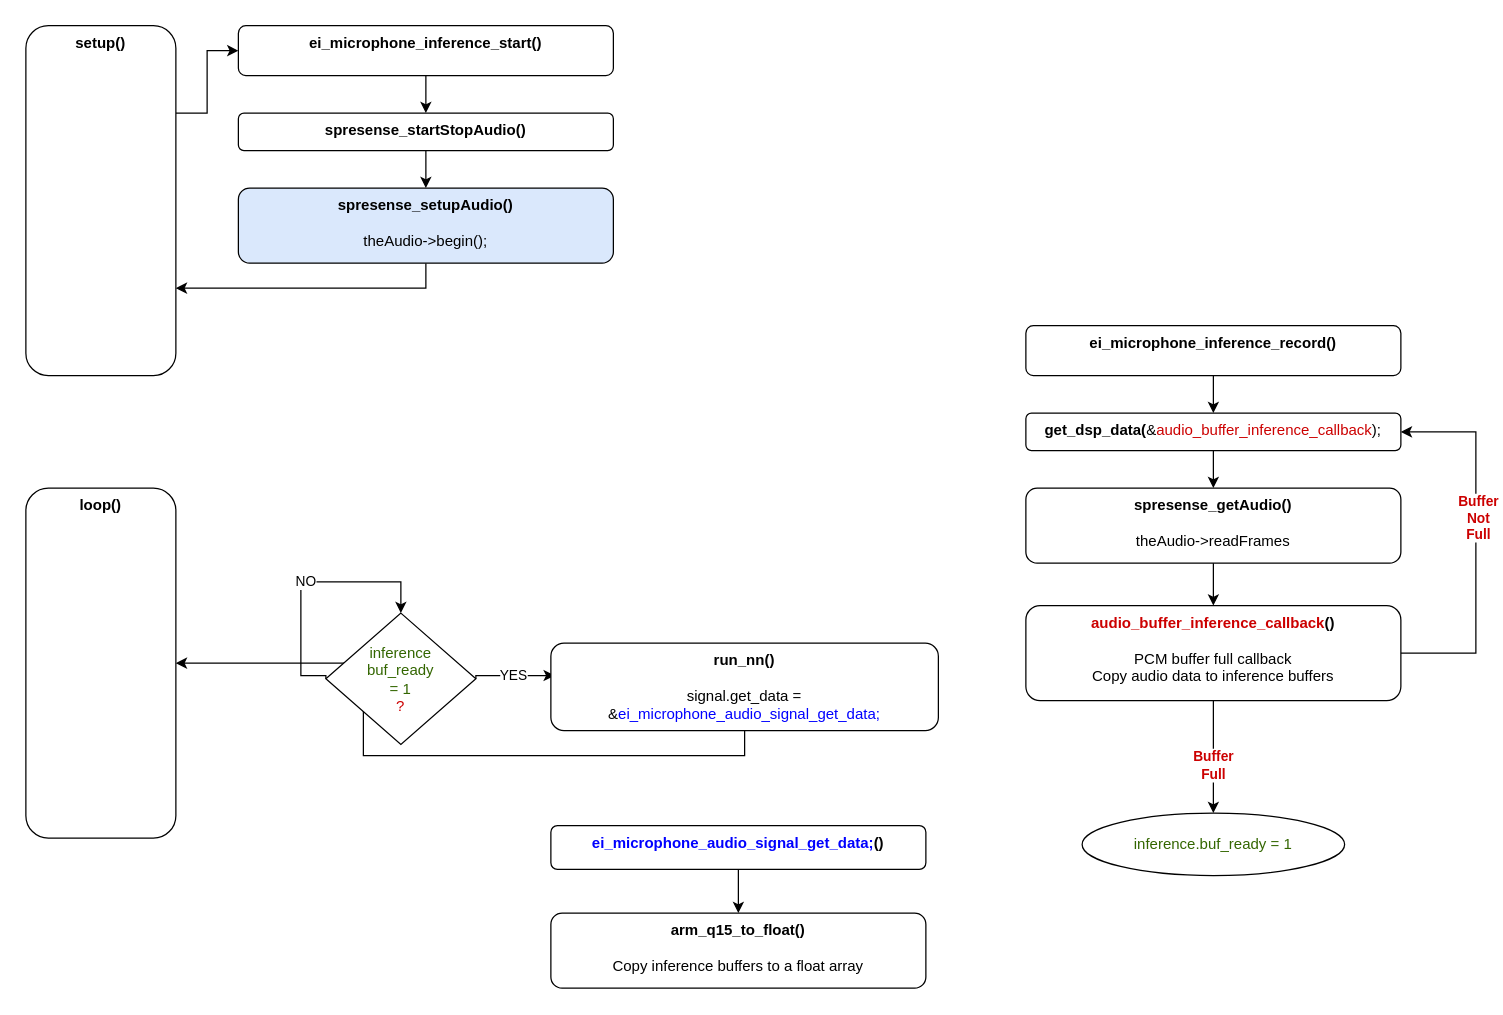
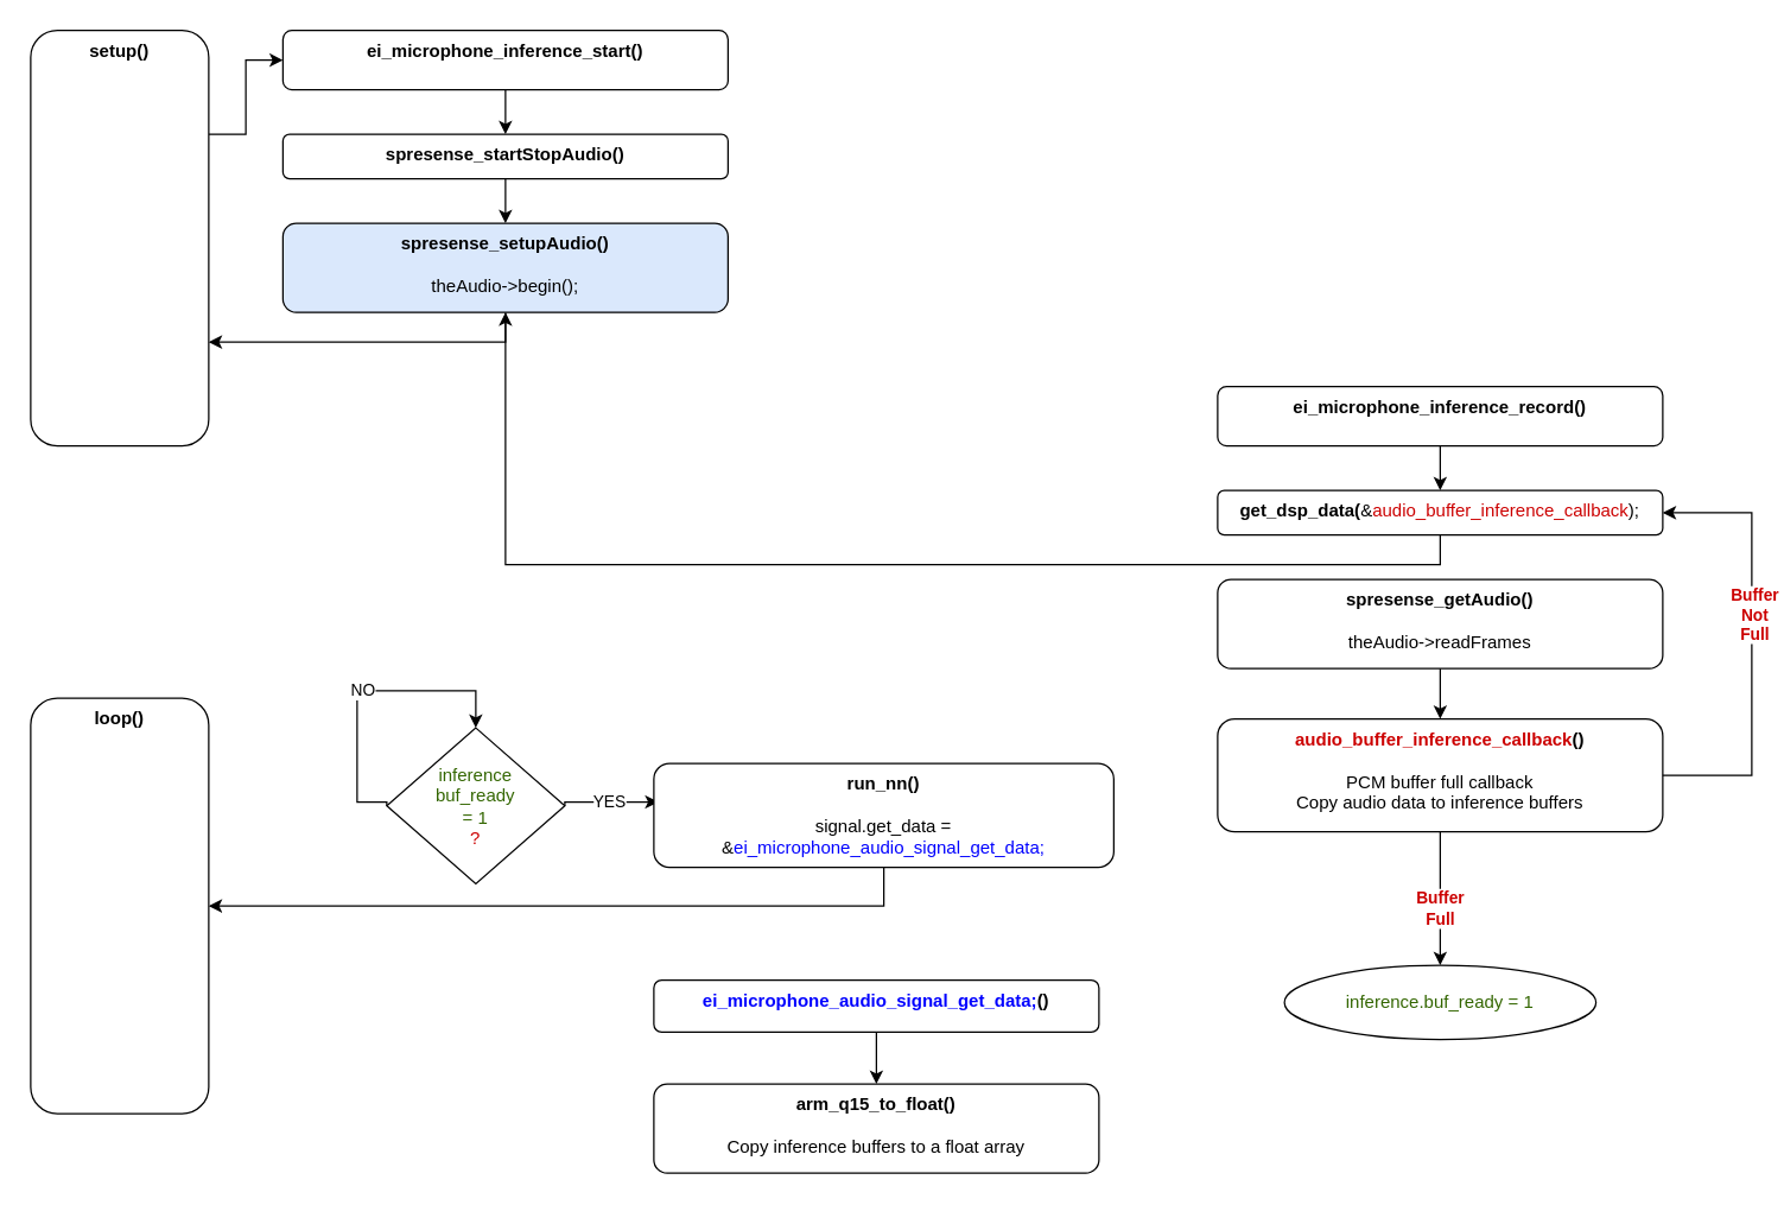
  <mxCell id="0" />
  <mxCell id="1" parent="0" />
  <mxCell id="2" style="edgeStyle=orthogonalEdgeStyle;rounded=0;orthogonalLoop=1;jettySize=auto;html=1;exitX=1;exitY=0.25;exitDx=0;exitDy=0;entryX=0;entryY=0.5;entryDx=0;entryDy=0;" parent="1" source="3" target="5" edge="1"><mxGeometry relative="1" as="geometry" /></mxCell>
  <mxCell id="3" value="&lt;b&gt;setup()&lt;/b&gt;" style="rounded=1;whiteSpace=wrap;html=1;verticalAlign=top;" parent="1" vertex="1"><mxGeometry x="20" width="120" height="280" as="geometry" y="20" /></mxCell>
  <mxCell id="4" style="edgeStyle=orthogonalEdgeStyle;rounded=0;orthogonalLoop=1;jettySize=auto;html=1;exitX=0.5;exitY=1;exitDx=0;exitDy=0;" parent="1" source="5" target="7" edge="1"><mxGeometry relative="1" as="geometry" /></mxCell>
  <mxCell id="5" value="&lt;b&gt;ei_microphone_inference_start()&lt;/b&gt;" style="rounded=1;whiteSpace=wrap;html=1;verticalAlign=top;" parent="1" vertex="1"><mxGeometry x="190" width="300" height="40" as="geometry" y="20" /></mxCell>
  <mxCell id="6" style="edgeStyle=orthogonalEdgeStyle;rounded=0;orthogonalLoop=1;jettySize=auto;html=1;exitX=0.5;exitY=1;exitDx=0;exitDy=0;entryX=0.5;entryY=0;entryDx=0;entryDy=0;" parent="1" source="7" target="9" edge="1"><mxGeometry relative="1" as="geometry" /></mxCell>
  <mxCell id="7" value="&lt;b&gt;spresense_startStopAudio()&lt;/b&gt;" style="rounded=1;whiteSpace=wrap;html=1;verticalAlign=top;" parent="1" vertex="1"><mxGeometry x="190" y="90" width="300" height="30" as="geometry" /></mxCell>
  <mxCell id="8" style="edgeStyle=orthogonalEdgeStyle;rounded=0;orthogonalLoop=1;jettySize=auto;html=1;exitX=0.5;exitY=1;exitDx=0;exitDy=0;entryX=1;entryY=0.75;entryDx=0;entryDy=0;" parent="1" source="9" target="3" edge="1"><mxGeometry relative="1" as="geometry" /></mxCell>
  <mxCell id="9" value="&lt;div&gt;&lt;b&gt;spresense_setupAudio()&lt;/b&gt;&lt;/div&gt;&lt;div&gt;&lt;br&gt;&lt;/div&gt;&lt;div&gt;theAudio-&amp;gt;begin();&lt;/div&gt;" style="rounded=1;whiteSpace=wrap;html=1;verticalAlign=top;fillColor=#dae8fc;" parent="1" vertex="1"><mxGeometry x="190" y="150" width="300" height="60" as="geometry" /></mxCell>
  <mxCell id="10" value="YES" style="edgeStyle=orthogonalEdgeStyle;rounded=0;orthogonalLoop=1;jettySize=auto;html=1;exitX=1;exitY=0.5;exitDx=0;exitDy=0;entryX=0.01;entryY=0.371;entryDx=0;entryDy=0;entryPerimeter=0;startArrow=none;" parent="1" source="27" target="13" edge="1"><mxGeometry relative="1" as="geometry"><Array as="points"><mxPoint x="400" y="540" /><mxPoint x="400" y="540" /></Array></mxGeometry></mxCell>
- <mxCell id="11" value="&lt;b&gt;loop()&lt;/b&gt;" style="rounded=1;whiteSpace=wrap;html=1;verticalAlign=top;" parent="1" vertex="1"><mxGeometry x="20" y="390" width="120" height="280" as="geometry" /></mxCell>
+ <mxCell id="11" value="&lt;b&gt;loop()&lt;/b&gt;" style="rounded=1;whiteSpace=wrap;html=1;verticalAlign=top;" parent="1" vertex="1"><mxGeometry x="20" y="470" width="120" height="280" as="geometry" /></mxCell>
  <mxCell id="12" style="edgeStyle=orthogonalEdgeStyle;rounded=0;orthogonalLoop=1;jettySize=auto;html=1;exitX=0.5;exitY=1;exitDx=0;exitDy=0;entryX=1;entryY=0.5;entryDx=0;entryDy=0;" parent="1" source="13" target="11" edge="1"><mxGeometry relative="1" as="geometry" /></mxCell>
  <mxCell id="13" value="&lt;div&gt;&lt;b&gt;run_nn()&lt;/b&gt;&lt;/div&gt;&lt;div&gt;&lt;br&gt;&lt;/div&gt;&lt;div&gt;signal.get_data = &amp;amp;&lt;font color=&quot;#0000ff&quot;&gt;ei_microphone_audio_signal_get_data;&lt;/font&gt;&lt;/div&gt;" style="rounded=1;whiteSpace=wrap;html=1;verticalAlign=top;" parent="1" vertex="1"><mxGeometry x="440" y="514" width="310" height="70" as="geometry" /></mxCell>
  <mxCell id="14" value="&lt;b&gt;&lt;span style=&quot;color: rgb(204, 0, 0);&quot;&gt;audio_buffer_inference_callback&lt;/span&gt;&lt;span style=&quot;background-color: initial;&quot;&gt;()&lt;/span&gt;&lt;/b&gt;&lt;span style=&quot;color: rgb(204, 0, 0);&quot;&gt;&lt;br&gt;&lt;/span&gt;&lt;div&gt;&lt;br&gt;&lt;/div&gt;&lt;div&gt;PCM buffer full callback&lt;/div&gt;&lt;div&gt;Copy audio data to inference buffers&lt;/div&gt;&lt;div&gt;&lt;br&gt;&lt;/div&gt;" style="rounded=1;whiteSpace=wrap;html=1;verticalAlign=top;" parent="1" vertex="1"><mxGeometry x="820" y="484" width="300" height="76" as="geometry" /></mxCell>
  <mxCell id="15" style="edgeStyle=orthogonalEdgeStyle;rounded=0;orthogonalLoop=1;jettySize=auto;html=1;exitX=0.5;exitY=1;exitDx=0;exitDy=0;entryX=0.5;entryY=0;entryDx=0;entryDy=0;" parent="1" source="16" target="18" edge="1"><mxGeometry relative="1" as="geometry" /></mxCell>
  <mxCell id="16" value="&lt;div&gt;&lt;b&gt;ei_microphone_inference_record()&lt;/b&gt;&lt;/div&gt;" style="rounded=1;whiteSpace=wrap;html=1;verticalAlign=top;" parent="1" vertex="1"><mxGeometry x="820" y="260" width="300" height="40" as="geometry" /></mxCell>
- <mxCell id="17" style="edgeStyle=orthogonalEdgeStyle;rounded=0;orthogonalLoop=1;jettySize=auto;html=1;exitX=0.5;exitY=1;exitDx=0;exitDy=0;entryX=0.5;entryY=0;entryDx=0;entryDy=0;" parent="1" source="18" target="19" edge="1"><mxGeometry relative="1" as="geometry" /></mxCell>
+ <mxCell id="17" style="edgeStyle=orthogonalEdgeStyle;rounded=0;orthogonalLoop=1;jettySize=auto;html=1;exitX=0.5;exitY=1;exitDx=0;exitDy=0;" parent="1" source="18" target="9" edge="1"><mxGeometry relative="1" as="geometry" /></mxCell>
  <mxCell id="18" value="&lt;div&gt;&lt;span style=&quot;background-color: initial;&quot;&gt;&lt;b&gt;get_dsp_data(&lt;/b&gt;&amp;amp;&lt;font color=&quot;#cc0000&quot;&gt;audio_buffer_inference_callback&lt;/font&gt;);&lt;/span&gt;&lt;/div&gt;" style="rounded=1;whiteSpace=wrap;html=1;verticalAlign=top;" parent="1" vertex="1"><mxGeometry x="820" y="330" width="300" height="30" as="geometry" /></mxCell>
  <mxCell id="19" value="&lt;div&gt;&lt;span style=&quot;background-color: initial;&quot;&gt;&lt;b&gt;spresense_getAudio()&lt;/b&gt;&lt;/span&gt;&lt;br&gt;&lt;/div&gt;&lt;div&gt;&lt;span style=&quot;background-color: initial;&quot;&gt;&lt;br&gt;&lt;/span&gt;&lt;/div&gt;&lt;div&gt;theAudio-&amp;gt;readFrames&lt;/div&gt;" style="rounded=1;whiteSpace=wrap;html=1;verticalAlign=top;" parent="1" vertex="1"><mxGeometry x="820" y="390" width="300" height="60" as="geometry" /></mxCell>
  <mxCell id="20" style="edgeStyle=orthogonalEdgeStyle;rounded=0;orthogonalLoop=1;jettySize=auto;html=1;exitX=0.5;exitY=1;exitDx=0;exitDy=0;entryX=0.5;entryY=0;entryDx=0;entryDy=0;" parent="1" source="21" target="22" edge="1"><mxGeometry relative="1" as="geometry" /></mxCell>
  <mxCell id="21" value="&lt;div&gt;&lt;b&gt;&lt;span style=&quot;color: rgb(0, 0, 255); background-color: initial;&quot;&gt;ei_microphone_audio_signal_get_data;&lt;/span&gt;()&lt;/b&gt;&lt;/div&gt;" style="rounded=1;whiteSpace=wrap;html=1;verticalAlign=top;" parent="1" vertex="1"><mxGeometry x="440" y="660" width="300" height="35" as="geometry" /></mxCell>
  <mxCell id="22" value="&lt;div&gt;&lt;div&gt;&lt;span style=&quot;background-color: initial;&quot;&gt;&lt;b&gt;arm_q15_to_float()&lt;/b&gt;&lt;/span&gt;&lt;br&gt;&lt;/div&gt;&lt;div&gt;&lt;span style=&quot;background-color: initial;&quot;&gt;&lt;br&gt;&lt;/span&gt;&lt;/div&gt;&lt;div&gt;Copy inference buffers to a float array&lt;/div&gt;&lt;/div&gt;" style="rounded=1;whiteSpace=wrap;html=1;verticalAlign=top;" parent="1" vertex="1"><mxGeometry x="440" y="730" width="300" height="60" as="geometry" /></mxCell>
  <mxCell id="23" style="edgeStyle=orthogonalEdgeStyle;rounded=0;orthogonalLoop=1;jettySize=auto;html=1;fontColor=#CC0000;entryX=1;entryY=0.5;entryDx=0;entryDy=0;exitX=1;exitY=0.5;exitDx=0;exitDy=0;" parent="1" source="14" target="18" edge="1"><mxGeometry relative="1" as="geometry"><mxPoint x="900" y="370" as="targetPoint" /><Array as="points"><mxPoint x="1180" y="522" /><mxPoint x="1180" y="345" /></Array><mxPoint x="1140" y="580" as="sourcePoint" /></mxGeometry></mxCell>
  <mxCell id="24" value="&lt;b&gt;Buffer&lt;br&gt;Not&lt;br&gt;Full&lt;br&gt;&lt;/b&gt;" style="edgeLabel;html=1;align=center;verticalAlign=middle;resizable=0;points=[];fontColor=#CC0000;" parent="23" vertex="1" connectable="0"><mxGeometry x="0.14" y="-1" relative="1" as="geometry"><mxPoint as="offset" /></mxGeometry></mxCell>
  <mxCell id="25" value="" style="edgeStyle=orthogonalEdgeStyle;rounded=0;orthogonalLoop=1;jettySize=auto;html=1;exitX=0.5;exitY=1;exitDx=0;exitDy=0;entryX=0.5;entryY=0;entryDx=0;entryDy=0;fontColor=#CC0000;" parent="1" source="19" target="14" edge="1"><mxGeometry relative="1" as="geometry"><mxPoint x="1080" y="480" as="sourcePoint" /></mxGeometry></mxCell>
  <mxCell id="26" value="NO" style="edgeStyle=orthogonalEdgeStyle;rounded=0;orthogonalLoop=1;jettySize=auto;html=1;exitX=0;exitY=0.5;exitDx=0;exitDy=0;fontColor=#000000;entryX=0.5;entryY=0;entryDx=0;entryDy=0;" parent="1" source="27" target="27" edge="1"><mxGeometry relative="1" as="geometry"><mxPoint x="320" y="480" as="targetPoint" /><Array as="points"><mxPoint x="240" y="540" /><mxPoint x="240" y="465" /><mxPoint x="320" y="465" /></Array></mxGeometry></mxCell>
  <mxCell id="27" value="&lt;font color=&quot;#336600&quot;&gt;inference&lt;br&gt;buf_ready&lt;br&gt;= 1&lt;/font&gt;&lt;br&gt;?" style="rhombus;whiteSpace=wrap;html=1;fontColor=#CC0000;" parent="1" vertex="1"><mxGeometry x="260" y="490" width="120" height="105" as="geometry" /></mxCell>
  <mxCell id="28" value="&lt;span style=&quot;background-color: initial;&quot;&gt;&lt;font color=&quot;#336600&quot;&gt;inference.buf_ready = 1&lt;/font&gt;&lt;br&gt;&lt;/span&gt;" style="ellipse;whiteSpace=wrap;html=1;" parent="1" vertex="1"><mxGeometry x="865" y="650" width="210" height="50" as="geometry" /></mxCell>
  <mxCell id="29" style="edgeStyle=orthogonalEdgeStyle;rounded=0;orthogonalLoop=1;jettySize=auto;html=1;fontColor=#CC0000;entryX=0.5;entryY=0;entryDx=0;entryDy=0;exitX=0.5;exitY=1;exitDx=0;exitDy=0;" parent="1" source="14" target="28" edge="1"><mxGeometry relative="1" as="geometry"><mxPoint x="1130" y="355" as="targetPoint" /><Array as="points"><mxPoint x="970" y="650" /><mxPoint x="970" y="650" /></Array><mxPoint x="1130" y="532" as="sourcePoint" /></mxGeometry></mxCell>
  <mxCell id="30" value="&lt;b&gt;Buffer&lt;br&gt;Full&lt;br&gt;&lt;/b&gt;" style="edgeLabel;html=1;align=center;verticalAlign=middle;resizable=0;points=[];fontColor=#CC0000;" parent="29" vertex="1" connectable="0"><mxGeometry x="0.14" y="-1" relative="1" as="geometry"><mxPoint as="offset" /></mxGeometry></mxCell>
